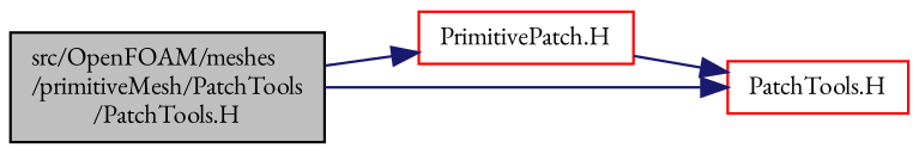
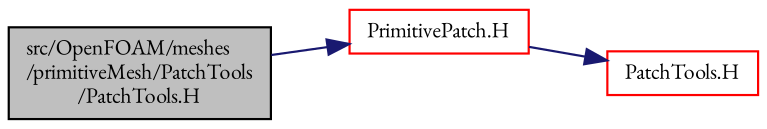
  digraph {
    fontname="EB Garamond"
    rankdir=LR
    node [color=red fontname="EB Garamond" fontsize=10 shape=record]
    edge [color=midnightblue fontname="EB Garamond" fontsize=10 labelfontname=FreeSans labelfontsize=10 style=solid]
    n1 [color=black fillcolor=grey75 fontcolor=black height=0.2 label="src/OpenFOAM/meshes\l/primitiveMesh/PatchTools\l/PatchTools.H" style=filled width=0.4]
    n2 [height=0.2 label="PrimitivePatch.H" width=0.4]
    n3 [height=0.2 label="PatchTools.H" width=0.4]
    n1 -> n2
-   n1 -> n3
    n2 -> n3
  }
